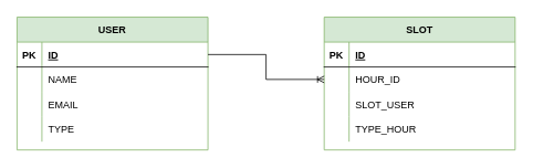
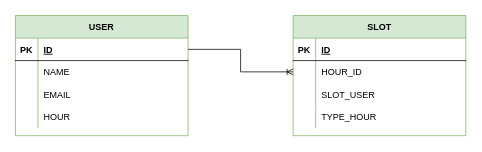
  <mxCell id="0" />
  <mxCell id="1" parent="0" />
  <mxCell id="2" value="SLOT" style="shape=table;startSize=30;container=1;collapsible=1;childLayout=tableLayout;fixedRows=1;rowLines=0;fontStyle=1;align=center;resizeLast=1;fontSize=12;strokeColor=#82b366;fillColor=#d5e8d4;" parent="1" vertex="1"><mxGeometry x="390" y="20" width="230" height="160" as="geometry" /></mxCell>
  <mxCell id="3" value="" style="shape=tableRow;horizontal=0;startSize=0;swimlaneHead=0;swimlaneBody=0;fillColor=none;collapsible=0;dropTarget=0;points=[[0,0.5],[1,0.5]];portConstraint=eastwest;top=0;left=0;right=0;bottom=1;fontSize=12;strokeColor=default;" parent="2" vertex="1"><mxGeometry y="30" width="230" height="30" as="geometry" /></mxCell>
  <mxCell id="4" value="PK" style="shape=partialRectangle;connectable=0;fillColor=none;top=0;left=0;bottom=0;right=0;fontStyle=1;overflow=hidden;fontSize=12;strokeColor=default;" parent="3" vertex="1"><mxGeometry width="30" height="30" as="geometry"><mxRectangle width="30" height="30" as="alternateBounds" /></mxGeometry></mxCell>
  <mxCell id="5" value="ID" style="shape=partialRectangle;connectable=0;fillColor=none;top=0;left=0;bottom=0;right=0;align=left;spacingLeft=6;fontStyle=5;overflow=hidden;fontSize=12;strokeColor=default;" parent="3" vertex="1"><mxGeometry x="30" width="200" height="30" as="geometry"><mxRectangle width="200" height="30" as="alternateBounds" /></mxGeometry></mxCell>
  <mxCell id="6" value="" style="shape=tableRow;horizontal=0;startSize=0;swimlaneHead=0;swimlaneBody=0;fillColor=none;collapsible=0;dropTarget=0;points=[[0,0.5],[1,0.5]];portConstraint=eastwest;top=0;left=0;right=0;bottom=0;fontSize=12;strokeColor=default;" parent="2" vertex="1"><mxGeometry y="60" width="230" height="30" as="geometry" /></mxCell>
  <mxCell id="7" value="" style="shape=partialRectangle;connectable=0;fillColor=none;top=0;left=0;bottom=0;right=0;editable=1;overflow=hidden;fontSize=12;strokeColor=default;" parent="6" vertex="1"><mxGeometry width="30" height="30" as="geometry"><mxRectangle width="30" height="30" as="alternateBounds" /></mxGeometry></mxCell>
  <mxCell id="8" value="HOUR_ID" style="shape=partialRectangle;connectable=0;fillColor=none;top=0;left=0;bottom=0;right=0;align=left;spacingLeft=6;overflow=hidden;fontSize=12;strokeColor=default;" parent="6" vertex="1"><mxGeometry x="30" width="200" height="30" as="geometry"><mxRectangle width="200" height="30" as="alternateBounds" /></mxGeometry></mxCell>
  <mxCell id="9" value="" style="shape=tableRow;horizontal=0;startSize=0;swimlaneHead=0;swimlaneBody=0;fillColor=none;collapsible=0;dropTarget=0;points=[[0,0.5],[1,0.5]];portConstraint=eastwest;top=0;left=0;right=0;bottom=0;fontSize=12;strokeColor=default;" parent="2" vertex="1"><mxGeometry y="90" width="230" height="30" as="geometry" /></mxCell>
  <mxCell id="10" value="" style="shape=partialRectangle;connectable=0;fillColor=none;top=0;left=0;bottom=0;right=0;editable=1;overflow=hidden;fontSize=12;strokeColor=default;" parent="9" vertex="1"><mxGeometry width="30" height="30" as="geometry"><mxRectangle width="30" height="30" as="alternateBounds" /></mxGeometry></mxCell>
  <mxCell id="11" value="SLOT_USER" style="shape=partialRectangle;connectable=0;fillColor=none;top=0;left=0;bottom=0;right=0;align=left;spacingLeft=6;overflow=hidden;fontSize=12;strokeColor=default;" parent="9" vertex="1"><mxGeometry x="30" width="200" height="30" as="geometry"><mxRectangle width="200" height="30" as="alternateBounds" /></mxGeometry></mxCell>
  <mxCell id="12" value="" style="shape=tableRow;horizontal=0;startSize=0;swimlaneHead=0;swimlaneBody=0;fillColor=none;collapsible=0;dropTarget=0;points=[[0,0.5],[1,0.5]];portConstraint=eastwest;top=0;left=0;right=0;bottom=0;fontSize=12;strokeColor=default;" parent="2" vertex="1"><mxGeometry y="120" width="230" height="30" as="geometry" /></mxCell>
  <mxCell id="13" value="" style="shape=partialRectangle;connectable=0;fillColor=none;top=0;left=0;bottom=0;right=0;editable=1;overflow=hidden;fontSize=12;strokeColor=default;" parent="12" vertex="1"><mxGeometry width="30" height="30" as="geometry"><mxRectangle width="30" height="30" as="alternateBounds" /></mxGeometry></mxCell>
  <mxCell id="14" value="TYPE_HOUR" style="shape=partialRectangle;connectable=0;fillColor=none;top=0;left=0;bottom=0;right=0;align=left;spacingLeft=6;overflow=hidden;fontSize=12;strokeColor=default;" parent="12" vertex="1"><mxGeometry x="30" width="200" height="30" as="geometry"><mxRectangle width="200" height="30" as="alternateBounds" /></mxGeometry></mxCell>
  <mxCell id="15" value="USER" style="shape=table;startSize=30;container=1;collapsible=1;childLayout=tableLayout;fixedRows=1;rowLines=0;fontStyle=1;align=center;resizeLast=1;fontSize=12;strokeColor=#82b366;fillColor=#d5e8d4;" parent="1" vertex="1"><mxGeometry x="20" y="20" width="230" height="160" as="geometry" /></mxCell>
  <mxCell id="16" value="" style="shape=tableRow;horizontal=0;startSize=0;swimlaneHead=0;swimlaneBody=0;fillColor=none;collapsible=0;dropTarget=0;points=[[0,0.5],[1,0.5]];portConstraint=eastwest;top=0;left=0;right=0;bottom=1;fontSize=12;strokeColor=default;" parent="15" vertex="1"><mxGeometry y="30" width="230" height="30" as="geometry" /></mxCell>
  <mxCell id="17" value="PK" style="shape=partialRectangle;connectable=0;fillColor=none;top=0;left=0;bottom=0;right=0;fontStyle=1;overflow=hidden;fontSize=12;strokeColor=default;" parent="16" vertex="1"><mxGeometry width="30" height="30" as="geometry"><mxRectangle width="30" height="30" as="alternateBounds" /></mxGeometry></mxCell>
  <mxCell id="18" value="ID" style="shape=partialRectangle;connectable=0;fillColor=none;top=0;left=0;bottom=0;right=0;align=left;spacingLeft=6;fontStyle=5;overflow=hidden;fontSize=12;strokeColor=default;" parent="16" vertex="1"><mxGeometry x="30" width="200" height="30" as="geometry"><mxRectangle width="200" height="30" as="alternateBounds" /></mxGeometry></mxCell>
  <mxCell id="19" value="" style="shape=tableRow;horizontal=0;startSize=0;swimlaneHead=0;swimlaneBody=0;fillColor=none;collapsible=0;dropTarget=0;points=[[0,0.5],[1,0.5]];portConstraint=eastwest;top=0;left=0;right=0;bottom=0;fontSize=12;strokeColor=default;" parent="15" vertex="1"><mxGeometry y="60" width="230" height="30" as="geometry" /></mxCell>
  <mxCell id="20" value="" style="shape=partialRectangle;connectable=0;fillColor=none;top=0;left=0;bottom=0;right=0;editable=1;overflow=hidden;fontSize=12;strokeColor=default;" parent="19" vertex="1"><mxGeometry width="30" height="30" as="geometry"><mxRectangle width="30" height="30" as="alternateBounds" /></mxGeometry></mxCell>
  <mxCell id="21" value="NAME" style="shape=partialRectangle;connectable=0;fillColor=none;top=0;left=0;bottom=0;right=0;align=left;spacingLeft=6;overflow=hidden;fontSize=12;strokeColor=default;" parent="19" vertex="1"><mxGeometry x="30" width="200" height="30" as="geometry"><mxRectangle width="200" height="30" as="alternateBounds" /></mxGeometry></mxCell>
  <mxCell id="22" value="" style="shape=tableRow;horizontal=0;startSize=0;swimlaneHead=0;swimlaneBody=0;fillColor=none;collapsible=0;dropTarget=0;points=[[0,0.5],[1,0.5]];portConstraint=eastwest;top=0;left=0;right=0;bottom=0;fontSize=12;strokeColor=default;" parent="15" vertex="1"><mxGeometry y="90" width="230" height="30" as="geometry" /></mxCell>
  <mxCell id="23" value="" style="shape=partialRectangle;connectable=0;fillColor=none;top=0;left=0;bottom=0;right=0;editable=1;overflow=hidden;fontSize=12;strokeColor=default;" parent="22" vertex="1"><mxGeometry width="30" height="30" as="geometry"><mxRectangle width="30" height="30" as="alternateBounds" /></mxGeometry></mxCell>
  <mxCell id="24" value="EMAIL" style="shape=partialRectangle;connectable=0;fillColor=none;top=0;left=0;bottom=0;right=0;align=left;spacingLeft=6;overflow=hidden;fontSize=12;strokeColor=default;" parent="22" vertex="1"><mxGeometry x="30" width="200" height="30" as="geometry"><mxRectangle width="200" height="30" as="alternateBounds" /></mxGeometry></mxCell>
  <mxCell id="25" value="" style="shape=tableRow;horizontal=0;startSize=0;swimlaneHead=0;swimlaneBody=0;fillColor=none;collapsible=0;dropTarget=0;points=[[0,0.5],[1,0.5]];portConstraint=eastwest;top=0;left=0;right=0;bottom=0;fontSize=12;strokeColor=default;" parent="15" vertex="1"><mxGeometry y="120" width="230" height="30" as="geometry" /></mxCell>
  <mxCell id="26" value="" style="shape=partialRectangle;connectable=0;fillColor=none;top=0;left=0;bottom=0;right=0;editable=1;overflow=hidden;fontSize=12;strokeColor=default;" parent="25" vertex="1"><mxGeometry width="30" height="30" as="geometry"><mxRectangle width="30" height="30" as="alternateBounds" /></mxGeometry></mxCell>
- <mxCell id="27" value="TYPE" style="shape=partialRectangle;connectable=0;fillColor=none;top=0;left=0;bottom=0;right=0;align=left;spacingLeft=6;overflow=hidden;fontSize=12;strokeColor=default;" parent="25" vertex="1"><mxGeometry x="30" width="200" height="30" as="geometry"><mxRectangle width="200" height="30" as="alternateBounds" /></mxGeometry></mxCell>
+ <mxCell id="27" value="HOUR" style="shape=partialRectangle;connectable=0;fillColor=none;top=0;left=0;bottom=0;right=0;align=left;spacingLeft=6;overflow=hidden;fontSize=12;strokeColor=default;" parent="25" vertex="1"><mxGeometry x="30" width="200" height="30" as="geometry"><mxRectangle width="200" height="30" as="alternateBounds" /></mxGeometry></mxCell>
  <mxCell id="28" style="edgeStyle=orthogonalEdgeStyle;rounded=0;orthogonalLoop=1;jettySize=auto;html=1;endArrow=ERoneToMany;endFill=0;" parent="1" source="16" target="6" edge="1"><mxGeometry relative="1" as="geometry"><mxPoint x="250" y="115" as="targetPoint" /></mxGeometry></mxCell>
